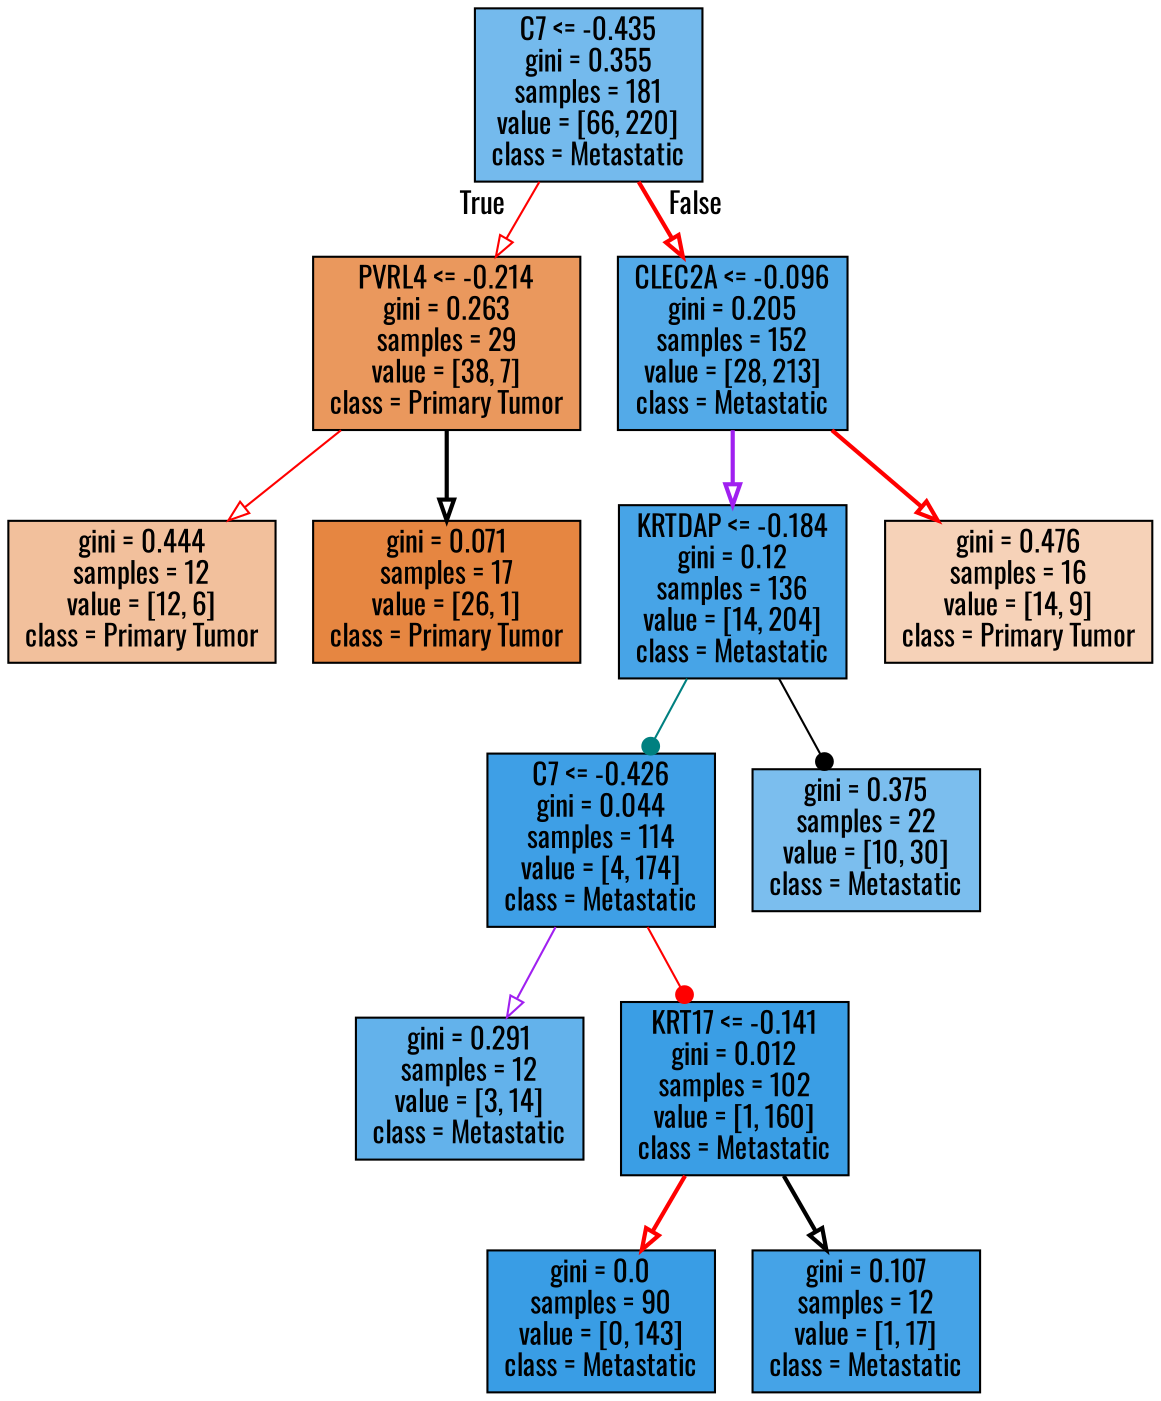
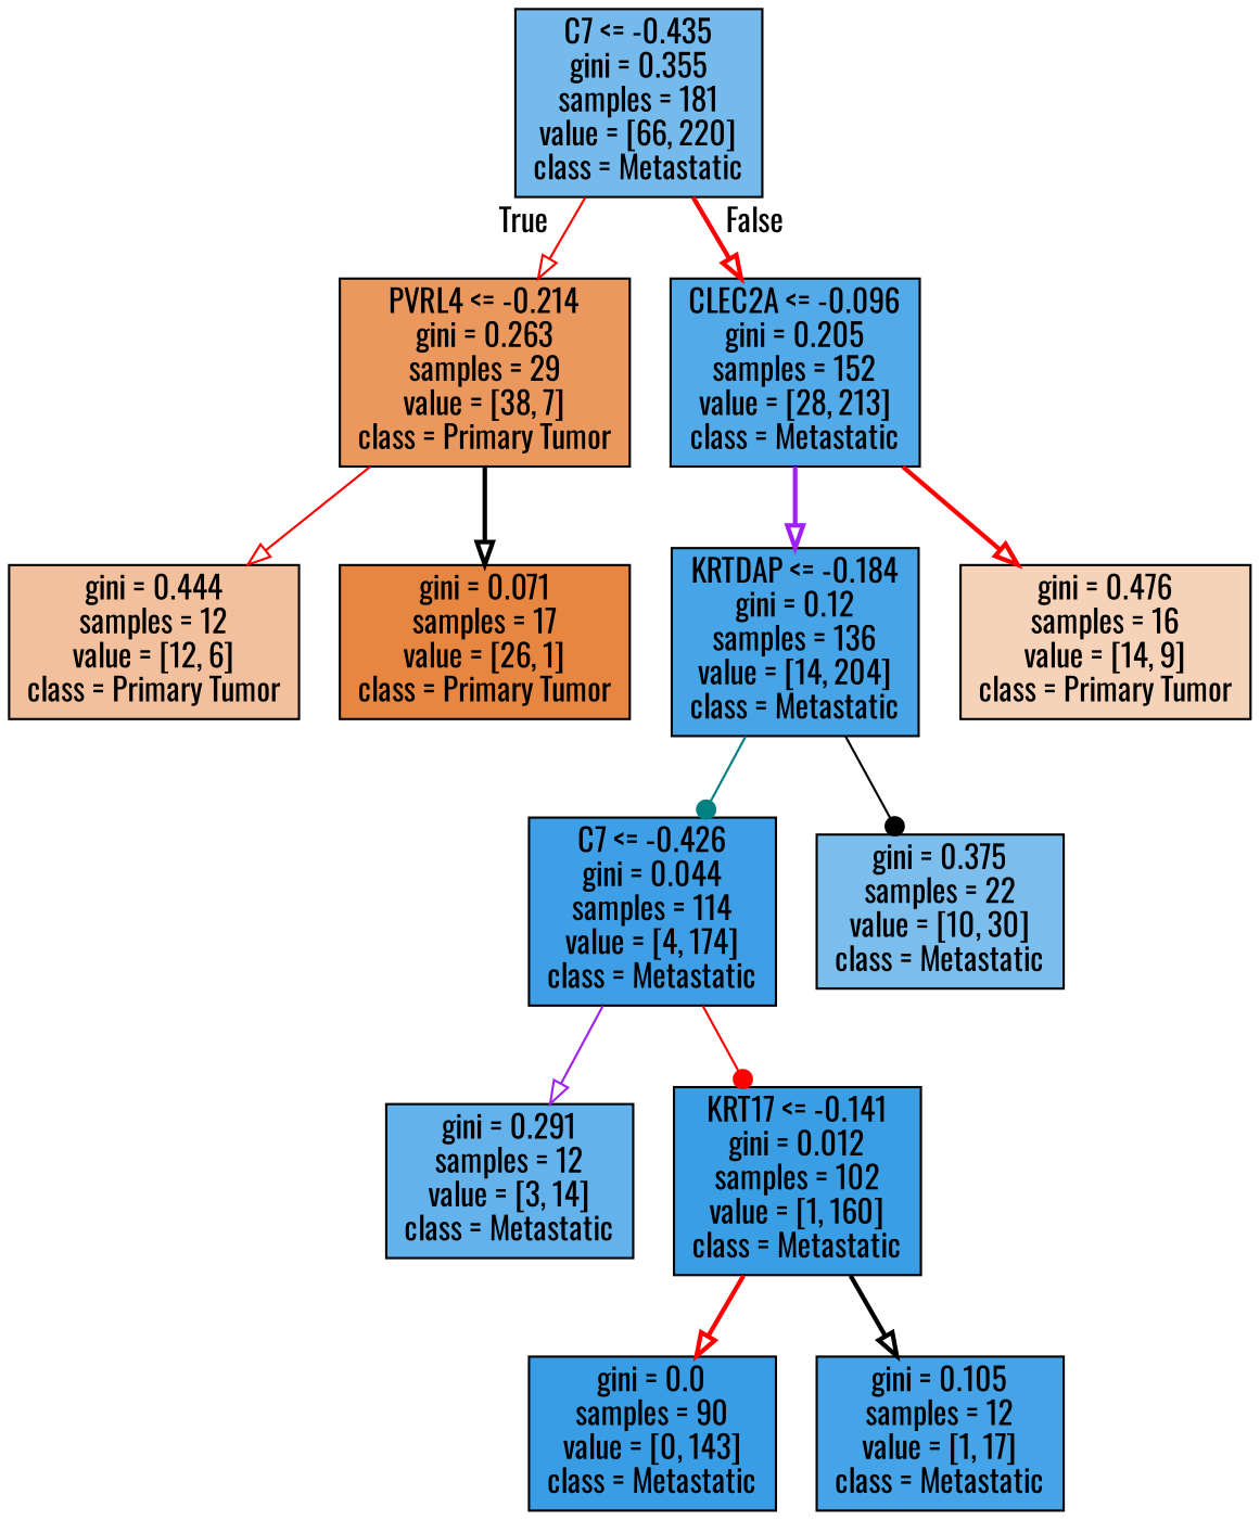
  digraph {
    fontname=Oswald
    node [color=black shape=box style=filled fontname=Oswald]
    edge [color=red style=solid arrowhead=onormal fontname=Oswald]
    n1 [fillcolor="#74baed" label="C7 <= -0.435\ngini = 0.355\nsamples = 181\nvalue = [66, 220]\nclass = Metastatic"]
    n2 [fillcolor="#ea985d" label="PVRL4 <= -0.214\ngini = 0.263\nsamples = 29\nvalue = [38, 7]\nclass = Primary Tumor"]
    n3 [fillcolor="#53aae8" label="CLEC2A <= -0.096\ngini = 0.205\nsamples = 152\nvalue = [28, 213]\nclass = Metastatic"]
    n4 [fillcolor="#f2c09c" label="gini = 0.444\nsamples = 12\nvalue = [12, 6]\nclass = Primary Tumor"]
    n5 [fillcolor="#e68641" label="gini = 0.071\nsamples = 17\nvalue = [26, 1]\nclass = Primary Tumor"]
    n6 [fillcolor="#47a4e7" label="KRTDAP <= -0.184\ngini = 0.12\nsamples = 136\nvalue = [14, 204]\nclass = Metastatic"]
    n7 [fillcolor="#f6d2b8" label="gini = 0.476\nsamples = 16\nvalue = [14, 9]\nclass = Primary Tumor"]
    n8 [fillcolor="#3e9fe6" label="C7 <= -0.426\ngini = 0.044\nsamples = 114\nvalue = [4, 174]\nclass = Metastatic"]
    n9 [fillcolor="#7bbeee" label="gini = 0.375\nsamples = 22\nvalue = [10, 30]\nclass = Metastatic"]
    n10 [fillcolor="#63b2eb" label="gini = 0.291\nsamples = 12\nvalue = [3, 14]\nclass = Metastatic"]
    n11 [fillcolor="#3a9ee5" label="KRT17 <= -0.141\ngini = 0.012\nsamples = 102\nvalue = [1, 160]\nclass = Metastatic"]
    n12 [fillcolor="#399de5" label="gini = 0.0\nsamples = 90\nvalue = [0, 143]\nclass = Metastatic"]
-   n13 [fillcolor="#45a3e7" label="gini = 0.107\nsamples = 12\nvalue = [1, 17]\nclass = Metastatic"]
+   n13 [fillcolor="#45a3e7" label="gini = 0.105\nsamples = 12\nvalue = [1, 17]\nclass = Metastatic"]
    n1 -> n2 [headlabel=True labelangle=45 labeldistance=2.5]
    n1 -> n3 [headlabel=False labelangle=-45 labeldistance=2.5 style=bold]
    n2 -> n4
    n2 -> n5 [color=black style=bold]
    n3 -> n6 [color=purple style=bold]
    n3 -> n7 [style=bold]
    n6 -> n8 [color=teal arrowhead=dot]
    n6 -> n9 [color=black arrowhead=dot]
    n8 -> n10 [color=purple]
    n8 -> n11 [arrowhead=dot]
    n11 -> n12 [style=bold]
    n11 -> n13 [color=black style=bold]
  }
